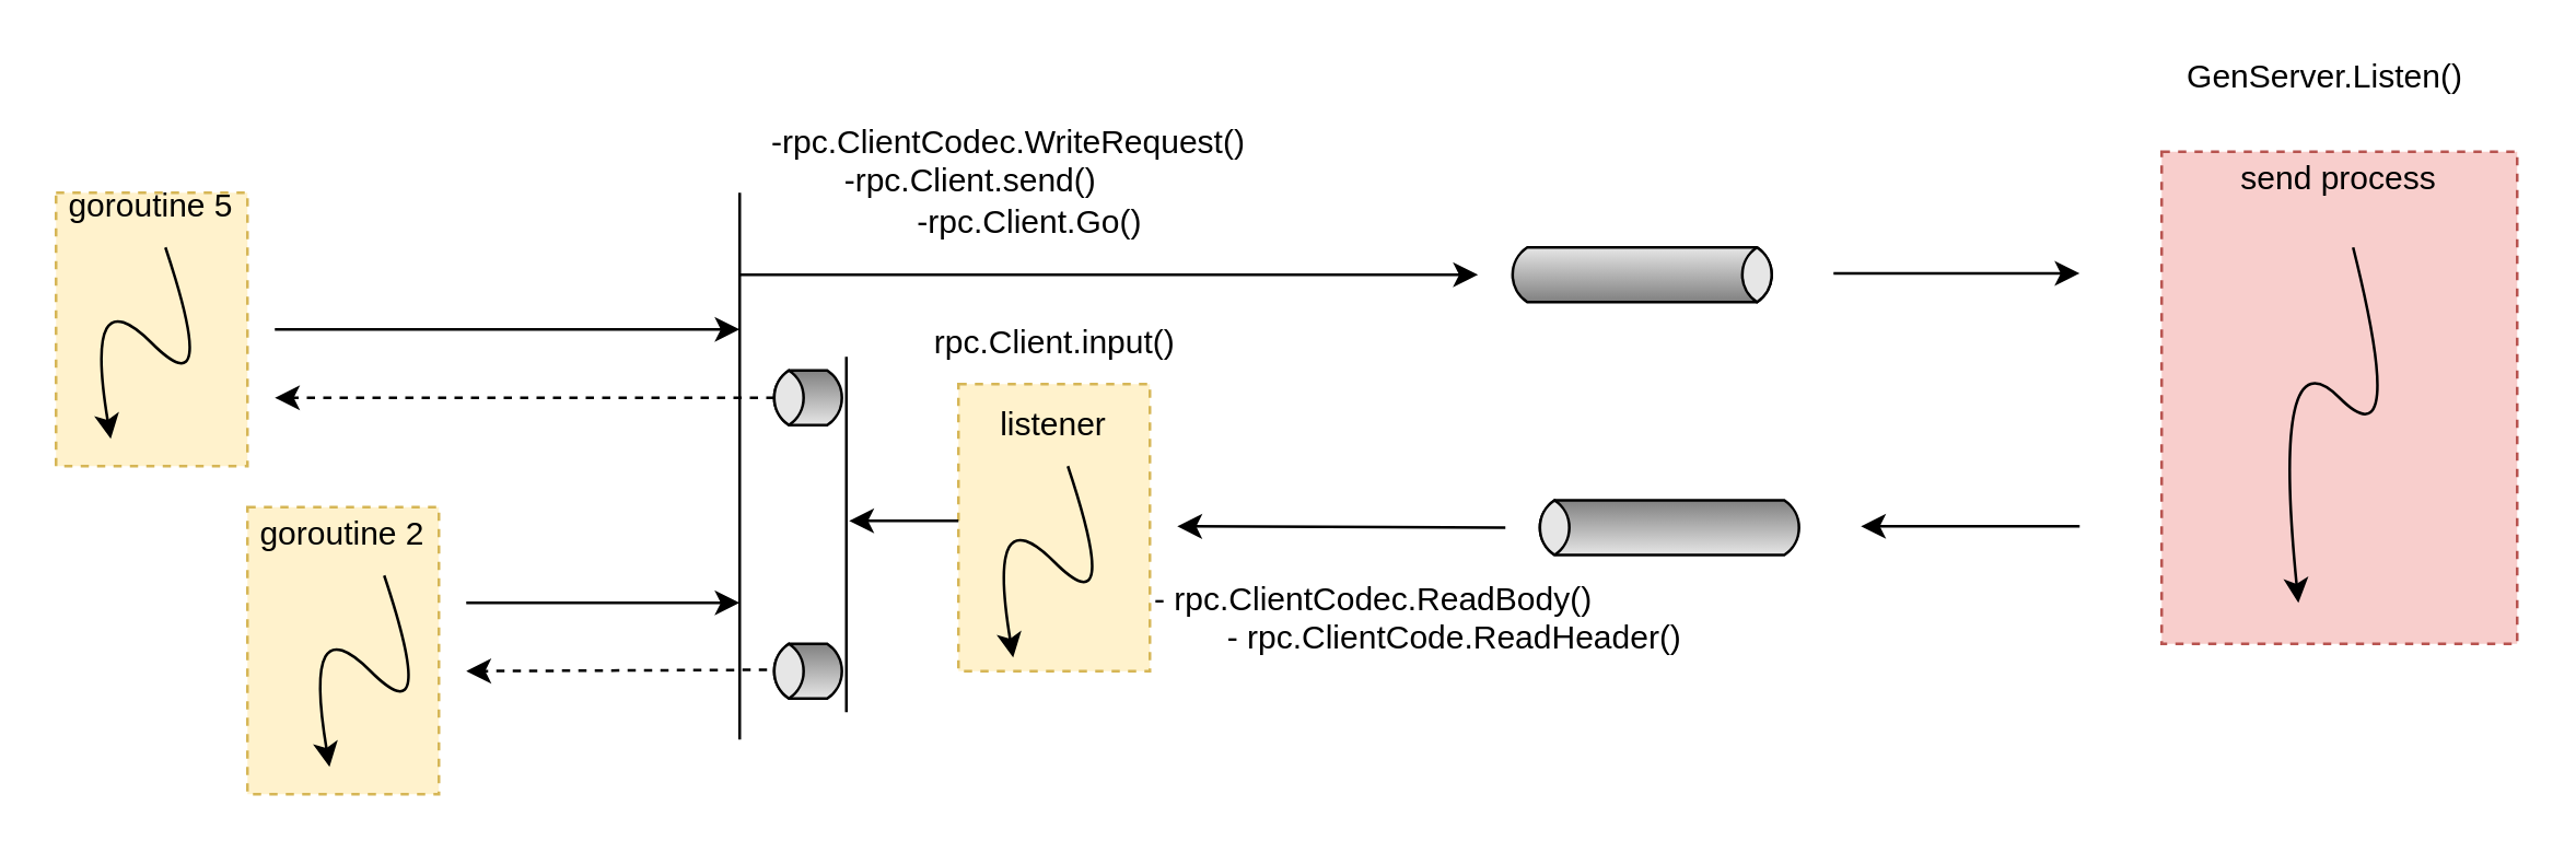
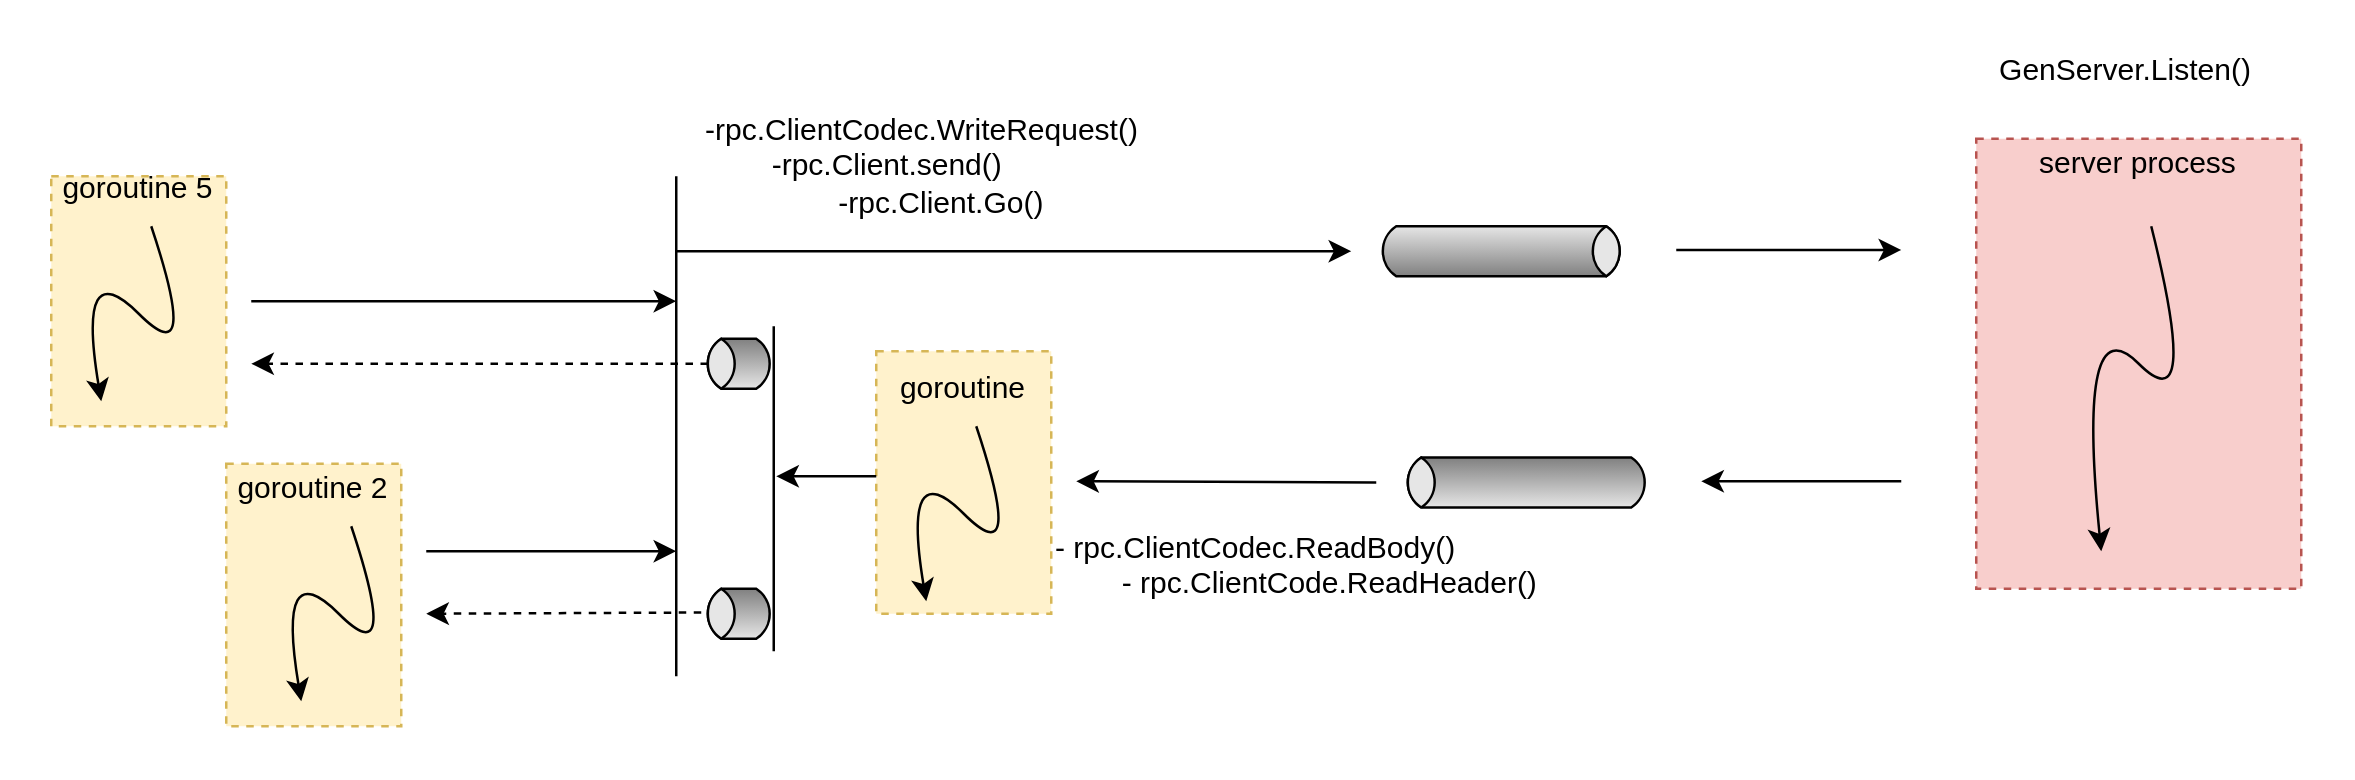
  <mxCell id="0" />
  <mxCell id="1" parent="0" />
  <mxCell id="2" value="" style="rounded=0;whiteSpace=wrap;html=1;dashed=1;fillColor=#fff2cc;strokeColor=#d6b656;" parent="1" vertex="1"><mxGeometry x="350" y="140" width="70" height="105" as="geometry" /></mxCell>
  <mxCell id="3" value="" style="rounded=0;whiteSpace=wrap;html=1;dashed=1;fillColor=#fff2cc;strokeColor=#d6b656;" parent="1" vertex="1"><mxGeometry x="20" y="70" width="70" height="100" as="geometry" /></mxCell>
  <mxCell id="4" value="" style="rounded=0;whiteSpace=wrap;html=1;dashed=1;fillColor=#fff2cc;strokeColor=#d6b656;" parent="1" vertex="1"><mxGeometry x="90" y="185" width="70" height="105" as="geometry" /></mxCell>
  <mxCell id="5" value="" style="rounded=0;whiteSpace=wrap;html=1;dashed=1;fillColor=#f8cecc;strokeColor=#b85450;" parent="1" vertex="1"><mxGeometry x="790" y="55" width="130" height="180" as="geometry" /></mxCell>
  <mxCell id="6" value="" style="strokeWidth=1;outlineConnect=0;dashed=0;align=center;html=1;fontSize=8;shape=mxgraph.eip.messageChannel;verticalLabelPosition=bottom;labelBackgroundColor=#ffffff;verticalAlign=top;" parent="1" vertex="1"><mxGeometry x="550" y="90" width="100" height="20" as="geometry" /></mxCell>
  <mxCell id="7" value="" style="strokeWidth=1;outlineConnect=0;dashed=0;align=center;html=1;fontSize=8;shape=mxgraph.eip.messageChannel;verticalLabelPosition=bottom;labelBackgroundColor=#ffffff;verticalAlign=top;direction=west;" parent="1" vertex="1"><mxGeometry x="560" y="182.5" width="100" height="20" as="geometry" /></mxCell>
  <mxCell id="8" value="" style="endArrow=none;html=1;" parent="1" edge="1"><mxGeometry width="50" height="50" relative="1" as="geometry"><mxPoint x="270" y="270" as="sourcePoint" /><mxPoint x="270" y="70" as="targetPoint" /></mxGeometry></mxCell>
  <mxCell id="9" value="" style="endArrow=classic;html=1;" parent="1" edge="1"><mxGeometry width="50" height="50" relative="1" as="geometry"><mxPoint x="100" y="120" as="sourcePoint" /><mxPoint x="270" y="120" as="targetPoint" /></mxGeometry></mxCell>
  <mxCell id="10" value="" style="endArrow=classic;html=1;" parent="1" edge="1"><mxGeometry width="50" height="50" relative="1" as="geometry"><mxPoint x="170" y="220" as="sourcePoint" /><mxPoint x="270" y="220" as="targetPoint" /></mxGeometry></mxCell>
  <mxCell id="11" value="" style="curved=1;endArrow=classic;html=1;" parent="1" edge="1"><mxGeometry width="50" height="50" relative="1" as="geometry"><mxPoint x="140" y="210" as="sourcePoint" /><mxPoint x="120" y="280" as="targetPoint" /><Array as="points"><mxPoint x="160" y="270" /><mxPoint x="110" y="220" /></Array></mxGeometry></mxCell>
  <mxCell id="12" value="" style="endArrow=none;html=1;" parent="1" edge="1"><mxGeometry width="50" height="50" relative="1" as="geometry"><mxPoint x="309" y="260" as="sourcePoint" /><mxPoint x="309" y="130" as="targetPoint" /></mxGeometry></mxCell>
  <mxCell id="13" value="" style="strokeWidth=1;outlineConnect=0;dashed=0;align=center;html=1;fontSize=8;shape=mxgraph.eip.messageChannel;verticalLabelPosition=bottom;labelBackgroundColor=#ffffff;verticalAlign=top;direction=west;" parent="1" vertex="1"><mxGeometry x="280" y="240" width="30" height="10" as="geometry" /></mxCell>
  <mxCell id="14" value="" style="strokeWidth=1;outlineConnect=0;dashed=0;align=center;html=1;fontSize=8;shape=mxgraph.eip.messageChannel;verticalLabelPosition=bottom;labelBackgroundColor=#ffffff;verticalAlign=top;direction=west;" parent="1" vertex="1"><mxGeometry x="280" y="140" width="30" height="10" as="geometry" /></mxCell>
  <mxCell id="15" value="" style="endArrow=classic;html=1;exitX=1;exitY=0.5;exitDx=-2.7;exitDy=0;exitPerimeter=0;dashed=1;" parent="1" source="14" edge="1"><mxGeometry width="50" height="50" relative="1" as="geometry"><mxPoint x="260" y="150" as="sourcePoint" /><mxPoint x="100" y="145" as="targetPoint" /></mxGeometry></mxCell>
  <mxCell id="16" value="" style="endArrow=classic;html=1;dashed=1;" parent="1" edge="1"><mxGeometry width="50" height="50" relative="1" as="geometry"><mxPoint x="280" y="244.5" as="sourcePoint" /><mxPoint x="170" y="245" as="targetPoint" /></mxGeometry></mxCell>
  <mxCell id="17" value="" style="curved=1;endArrow=classic;html=1;" parent="1" edge="1"><mxGeometry width="50" height="50" relative="1" as="geometry"><mxPoint x="60" y="90" as="sourcePoint" /><mxPoint x="40" y="160" as="targetPoint" /><Array as="points"><mxPoint x="80" y="150" /><mxPoint x="30" y="100" /></Array></mxGeometry></mxCell>
  <mxCell id="18" value="" style="curved=1;endArrow=classic;html=1;" parent="1" edge="1"><mxGeometry width="50" height="50" relative="1" as="geometry"><mxPoint x="390" y="170" as="sourcePoint" /><mxPoint x="370" y="240" as="targetPoint" /><Array as="points"><mxPoint x="410" y="230" /><mxPoint x="360" y="180" /></Array></mxGeometry></mxCell>
  <mxCell id="19" value="" style="curved=1;endArrow=classic;html=1;" parent="1" edge="1"><mxGeometry width="50" height="50" relative="1" as="geometry"><mxPoint x="860" y="90" as="sourcePoint" /><mxPoint x="840" y="220" as="targetPoint" /><Array as="points"><mxPoint x="880" y="170" /><mxPoint x="830" y="120" /></Array></mxGeometry></mxCell>
  <mxCell id="20" value="goroutine 5" style="text;html=1;strokeColor=none;fillColor=none;align=center;verticalAlign=middle;whiteSpace=wrap;rounded=0;" parent="1" vertex="1"><mxGeometry x="20" y="60" width="70" height="30" as="geometry" /></mxCell>
  <mxCell id="21" value="goroutine 2" style="text;html=1;strokeColor=none;fillColor=none;align=center;verticalAlign=middle;whiteSpace=wrap;rounded=0;" parent="1" vertex="1"><mxGeometry x="90" y="180" width="70" height="30" as="geometry" /></mxCell>
- <mxCell id="22" value="send process" style="text;html=1;strokeColor=none;fillColor=none;align=center;verticalAlign=middle;whiteSpace=wrap;rounded=0;" parent="1" vertex="1"><mxGeometry x="810" y="50" width="90" height="30" as="geometry" /></mxCell>
- <mxCell id="23" value="listener" style="text;html=1;strokeColor=none;fillColor=none;align=center;verticalAlign=middle;whiteSpace=wrap;rounded=0;" parent="1" vertex="1"><mxGeometry x="340" y="140" width="90" height="30" as="geometry" /></mxCell>
+ <mxCell id="22" value="server process" style="text;html=1;strokeColor=none;fillColor=none;align=center;verticalAlign=middle;whiteSpace=wrap;rounded=0;" parent="1" vertex="1"><mxGeometry x="810" y="50" width="90" height="30" as="geometry" /></mxCell>
+ <mxCell id="23" value="goroutine" style="text;html=1;strokeColor=none;fillColor=none;align=center;verticalAlign=middle;whiteSpace=wrap;rounded=0;" parent="1" vertex="1"><mxGeometry x="340" y="140" width="90" height="30" as="geometry" /></mxCell>
  <mxCell id="24" value="" style="endArrow=classic;html=1;" parent="1" edge="1"><mxGeometry width="50" height="50" relative="1" as="geometry"><mxPoint x="350" y="190" as="sourcePoint" /><mxPoint x="310" y="190" as="targetPoint" /></mxGeometry></mxCell>
  <mxCell id="25" value="" style="endArrow=classic;html=1;" parent="1" edge="1"><mxGeometry width="50" height="50" relative="1" as="geometry"><mxPoint x="550" y="192.5" as="sourcePoint" /><mxPoint x="430" y="192" as="targetPoint" /></mxGeometry></mxCell>
  <mxCell id="26" value="" style="endArrow=classic;html=1;" parent="1" edge="1"><mxGeometry width="50" height="50" relative="1" as="geometry"><mxPoint x="270" y="100" as="sourcePoint" /><mxPoint x="540" y="100" as="targetPoint" /></mxGeometry></mxCell>
  <mxCell id="27" value="" style="endArrow=classic;html=1;" parent="1" edge="1"><mxGeometry width="50" height="50" relative="1" as="geometry"><mxPoint x="670" y="99.5" as="sourcePoint" /><mxPoint x="760" y="99.5" as="targetPoint" /></mxGeometry></mxCell>
  <mxCell id="28" value="" style="endArrow=classic;html=1;" parent="1" edge="1"><mxGeometry width="50" height="50" relative="1" as="geometry"><mxPoint x="760" y="192" as="sourcePoint" /><mxPoint x="680" y="192" as="targetPoint" /></mxGeometry></mxCell>
  <mxCell id="29" value="-rpc.ClientCodec.WriteRequest()&lt;br&gt;&lt;span style=&quot;white-space: pre;&quot;&gt;&#09;&lt;/span&gt;-rpc.Client.send()&lt;br&gt;&lt;span style=&quot;white-space: pre;&quot;&gt;&#09;&lt;/span&gt;&lt;span style=&quot;white-space: pre;&quot;&gt;&#09;&lt;/span&gt;-rpc.Client.Go()" style="text;html=1;strokeColor=none;fillColor=none;align=left;verticalAlign=top;whiteSpace=wrap;rounded=0;dashed=1;" parent="1" vertex="1"><mxGeometry x="280" y="37.5" width="190" height="55" as="geometry" /></mxCell>
  <mxCell id="30" value="- rpc.ClientCodec.ReadBody()&lt;br&gt;&lt;span style=&quot;white-space: pre;&quot;&gt;&#09;&lt;/span&gt;- rpc.ClientCode.ReadHeader()" style="text;html=1;strokeColor=none;fillColor=none;align=left;verticalAlign=top;whiteSpace=wrap;rounded=0;dashed=1;" parent="1" vertex="1"><mxGeometry x="420" y="205" width="210" height="40" as="geometry" /></mxCell>
- <mxCell id="31" value="rpc.Client.input()" style="text;html=1;strokeColor=none;fillColor=none;align=center;verticalAlign=middle;whiteSpace=wrap;rounded=0;dashed=1;" parent="1" vertex="1"><mxGeometry x="322.5" y="115" width="125" height="20" as="geometry" /></mxCell>
  <mxCell id="32" value="GenServer.Listen()" style="text;html=1;strokeColor=none;fillColor=none;align=center;verticalAlign=middle;whiteSpace=wrap;rounded=0;dashed=1;" parent="1" vertex="1"><mxGeometry x="785" y="20" width="130" height="15" as="geometry" /></mxCell>
